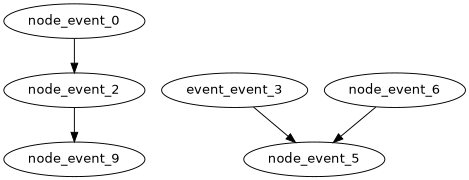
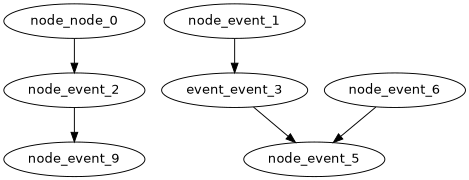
  digraph {
    fontname="DejaVu Sans"
    node [Dependencies=0 Depth=1 EventType="DotQasm.Scheduling.GateEvent" Latency="00:00:00.0010000" Priority=0.003 fontname="DejaVu Sans"]
    edge [fontname="DejaVu Sans"]
-   node_event_0 [EventIndex=0]
+   node_event_0 [EventIndex=0 label=node_node_0]
    node_event_2 [Dependencies=1 Depth=2 EventIndex=2 Priority=0.002]
    n3 [Dependencies=2 Depth=3 EventIndex=4 Priority=0.001 label=node_event_9]
+   node_event_1 [EventIndex=1 Priority=0.006]
    n5 [Dependencies=1 Depth=2 EventIndex=3 Priority=0.005 label=event_event_3]
    node_event_5 [Dependencies=2 Depth=3 EventIndex=5 Priority=0.004]
    node_event_6 [Dependencies=3 Depth=4 EventIndex=6 EventType="DotQasm.Scheduling.MeasurementEvent" Latency="00:00:00.0030000"]
    node_event_0 -> node_event_2
    node_event_2 -> n3
+   node_event_1 -> n5
    n5 -> node_event_5
    node_event_6 -> node_event_5
  }
